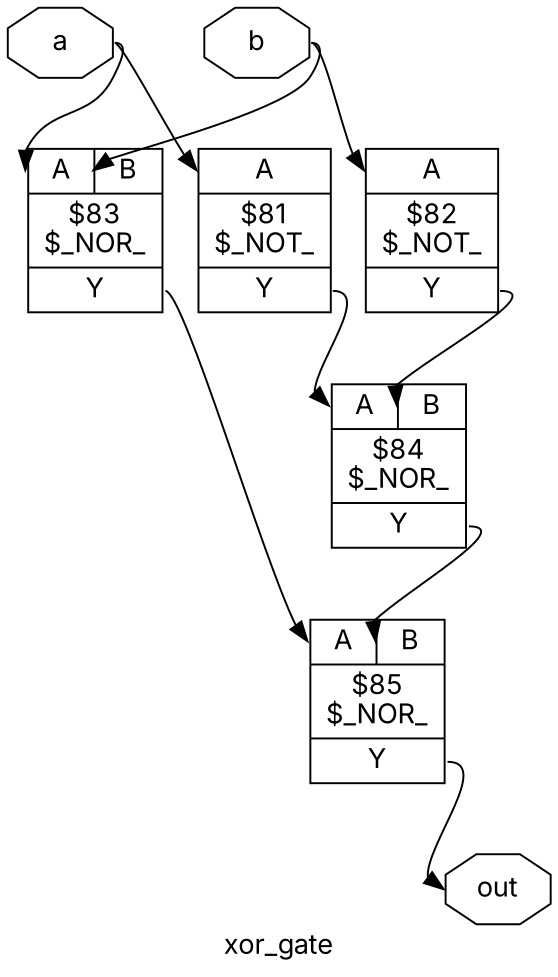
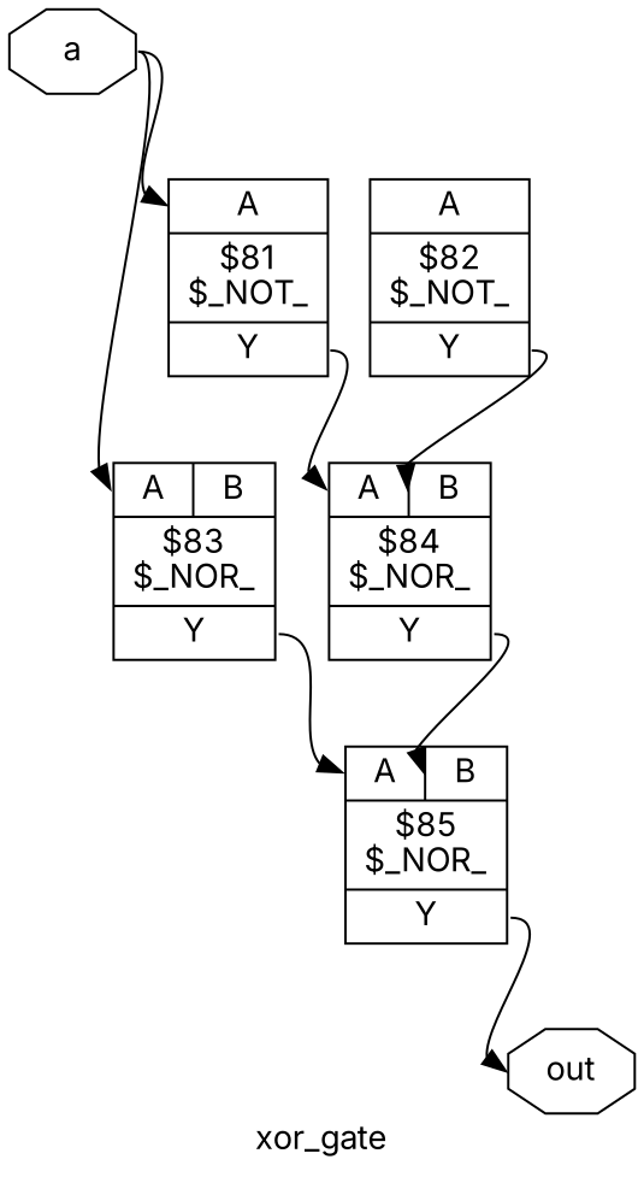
  digraph {
    label=xor_gate
    rankdir=TB
    remincross=true
    fontname=Inter
    node [shape=record fontname=Inter]
    edge [color=black fontcolor=black headport="p8:w" tailport="p9:e" fontname=Inter]
    n1 [color=black fontcolor=black label=a shape=octagon]
    n2 [label="{{<p8> A}|$81\n$_NOT_|{<p9> Y}}"]
    n3 [label="{{<p8> A|<p12> B}|$83\n$_NOR_|{<p9> Y}}"]
-   n4 [color=black fontcolor=black label=b shape=octagon]
    n5 [label="{{<p8> A}|$82\n$_NOT_|{<p9> Y}}"]
    n6 [color=black fontcolor=black label=out shape=octagon]
    n7 [label="{{<p8> A|<p12> B}|$84\n$_NOR_|{<p9> Y}}"]
    n8 [label="{{<p8> A|<p12> B}|$85\n$_NOR_|{<p9> Y}}"]
    n1 -> n2 [tailport=e]
    n1 -> n3 [tailport=e]
    n2 -> n7
    n3 -> n8
-   n4 -> n3 [headport="p12:w" tailport=e]
-   n4 -> n5 [tailport=e]
    n5 -> n7 [headport="p12:w"]
    n7 -> n8 [headport="p12:w"]
    n8 -> n6 [headport=w]
  }
